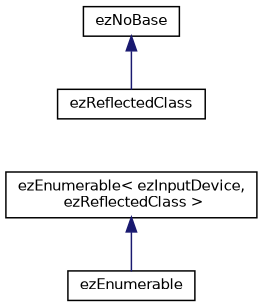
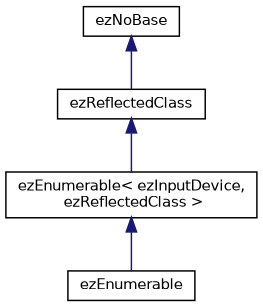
  digraph {
    node [color=black fillcolor=white fontname=Helvetica fontsize=10 shape=record style=filled]
    edge [color=midnightblue dir=back fontname=Helvetica fontsize=10 labelfontname=Helvetica labelfontsize=10 style=solid]
    n1 [height=0.2 label=ezEnumerable width=0.4]
    n2 [height=0.2 label="ezEnumerable\< ezInputDevice,\l ezReflectedClass \>" width=0.4]
    n3 [height=0.2 label=ezReflectedClass width=0.4]
    n4 [height=0.2 label=ezNoBase width=0.4]
    n2 -> n1
+   n3 -> n2
    n4 -> n3
  }
